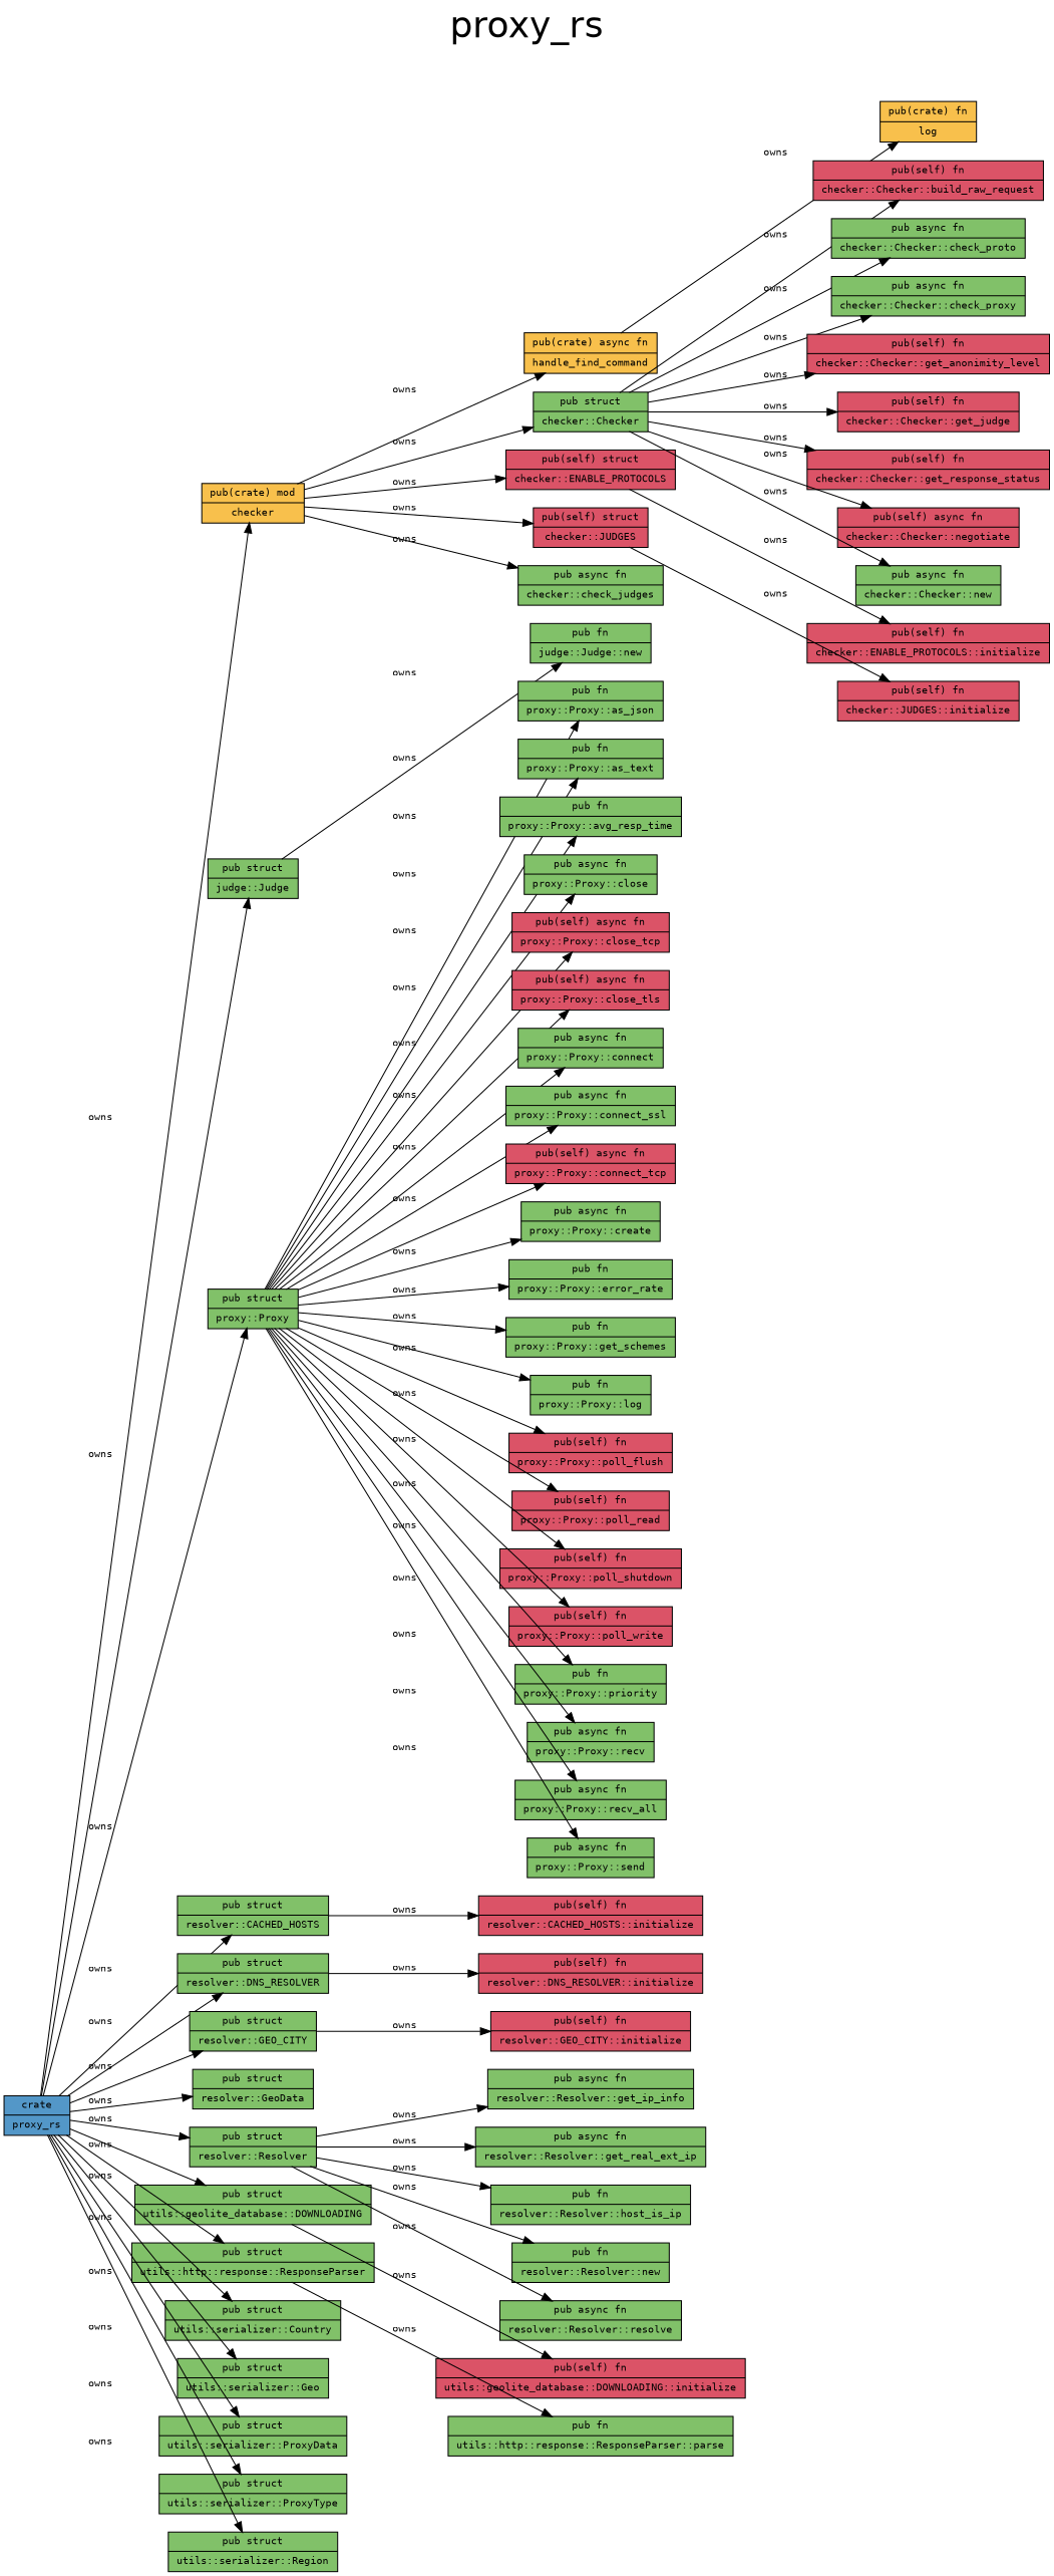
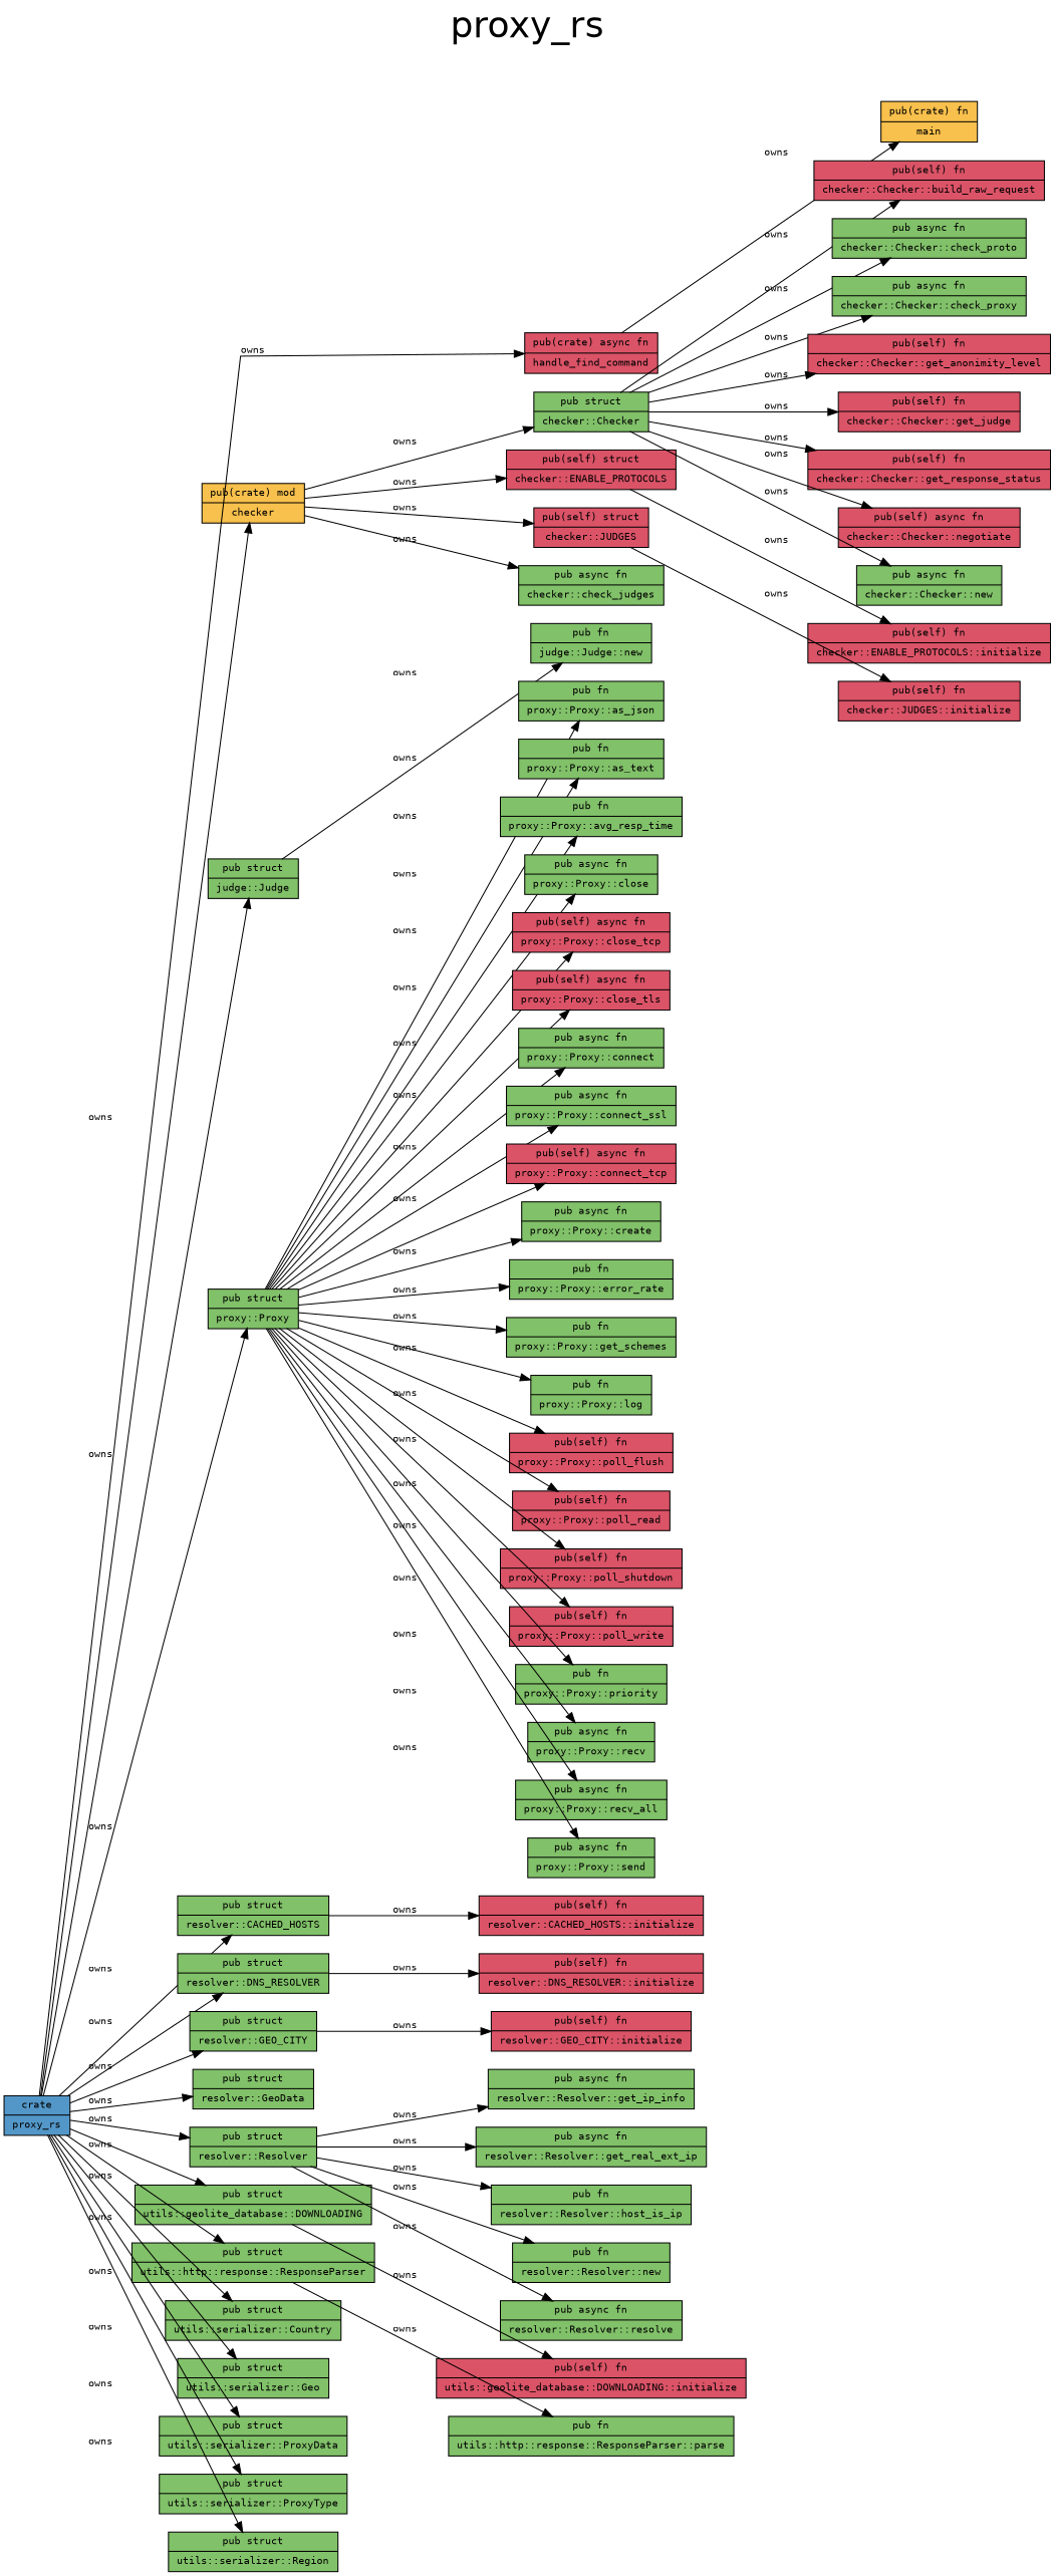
  digraph {
    fontname=Helvetica
    fontsize=36
    label=proxy_rs
    labelloc=t
    rankdir=LR
    splines=line
    node [fillcolor="#81c169" fontname=monospace fontsize=10 shape=record style=filled]
    edge [color="#000000" constraint=true fontname=monospace fontsize=10 style=solid]
    n1 [fillcolor="#5397c8" label="crate|proxy_rs"]
    n2 [fillcolor="#f8c04c" label="pub(crate) mod|checker"]
-   n3 [fillcolor="#f8c04c" label="pub(crate) async fn|handle_find_command"]
+   n3 [fillcolor="#db5367" label="pub(crate) async fn|handle_find_command"]
    n4 [label="pub struct|judge::Judge"]
    n5 [label="pub struct|proxy::Proxy"]
    n6 [label="pub struct|resolver::CACHED_HOSTS"]
    n7 [label="pub struct|resolver::DNS_RESOLVER"]
    n8 [label="pub struct|resolver::GEO_CITY"]
    n9 [label="pub struct|resolver::GeoData"]
    n10 [label="pub struct|resolver::Resolver"]
    n11 [label="pub struct|utils::geolite_database::DOWNLOADING"]
    n12 [label="pub struct|utils::http::response::ResponseParser"]
    n13 [label="pub struct|utils::serializer::Country"]
    n14 [label="pub struct|utils::serializer::Geo"]
    n15 [label="pub struct|utils::serializer::ProxyData"]
    n16 [label="pub struct|utils::serializer::ProxyType"]
    n17 [label="pub struct|utils::serializer::Region"]
    n18 [label="pub struct|checker::Checker"]
    n19 [fillcolor="#db5367" label="pub(self) struct|checker::ENABLE_PROTOCOLS"]
    n20 [fillcolor="#db5367" label="pub(self) struct|checker::JUDGES"]
    n21 [label="pub async fn|checker::check_judges"]
-   n22 [fillcolor="#f8c04c" label="pub(crate) fn|log"]
+   n22 [fillcolor="#f8c04c" label="pub(crate) fn|main"]
    n23 [label="pub fn|judge::Judge::new"]
    n24 [label="pub fn|proxy::Proxy::as_json"]
    n25 [label="pub fn|proxy::Proxy::as_text"]
    n26 [label="pub fn|proxy::Proxy::avg_resp_time"]
    n27 [label="pub async fn|proxy::Proxy::close"]
    n28 [fillcolor="#db5367" label="pub(self) async fn|proxy::Proxy::close_tcp"]
    n29 [fillcolor="#db5367" label="pub(self) async fn|proxy::Proxy::close_tls"]
    n30 [label="pub async fn|proxy::Proxy::connect"]
    n31 [label="pub async fn|proxy::Proxy::connect_ssl"]
    n32 [fillcolor="#db5367" label="pub(self) async fn|proxy::Proxy::connect_tcp"]
    n33 [label="pub async fn|proxy::Proxy::create"]
    n34 [label="pub fn|proxy::Proxy::error_rate"]
    n35 [label="pub fn|proxy::Proxy::get_schemes"]
    n36 [label="pub fn|proxy::Proxy::log"]
    n37 [fillcolor="#db5367" label="pub(self) fn|proxy::Proxy::poll_flush"]
    n38 [fillcolor="#db5367" label="pub(self) fn|proxy::Proxy::poll_read"]
    n39 [fillcolor="#db5367" label="pub(self) fn|proxy::Proxy::poll_shutdown"]
    n40 [fillcolor="#db5367" label="pub(self) fn|proxy::Proxy::poll_write"]
    n41 [label="pub fn|proxy::Proxy::priority"]
    n42 [label="pub async fn|proxy::Proxy::recv"]
    n43 [label="pub async fn|proxy::Proxy::recv_all"]
    n44 [label="pub async fn|proxy::Proxy::send"]
    n45 [fillcolor="#db5367" label="pub(self) fn|resolver::CACHED_HOSTS::initialize"]
    n46 [fillcolor="#db5367" label="pub(self) fn|resolver::DNS_RESOLVER::initialize"]
    n47 [fillcolor="#db5367" label="pub(self) fn|resolver::GEO_CITY::initialize"]
    n48 [label="pub async fn|resolver::Resolver::get_ip_info"]
    n49 [label="pub async fn|resolver::Resolver::get_real_ext_ip"]
    n50 [label="pub fn|resolver::Resolver::host_is_ip"]
    n51 [label="pub fn|resolver::Resolver::new"]
    n52 [label="pub async fn|resolver::Resolver::resolve"]
    n53 [fillcolor="#db5367" label="pub(self) fn|utils::geolite_database::DOWNLOADING::initialize"]
    n54 [label="pub fn|utils::http::response::ResponseParser::parse"]
    n55 [fillcolor="#db5367" label="pub(self) fn|checker::Checker::build_raw_request"]
    n56 [label="pub async fn|checker::Checker::check_proto"]
    n57 [label="pub async fn|checker::Checker::check_proxy"]
    n58 [fillcolor="#db5367" label="pub(self) fn|checker::Checker::get_anonimity_level"]
    n59 [fillcolor="#db5367" label="pub(self) fn|checker::Checker::get_judge"]
    n60 [fillcolor="#db5367" label="pub(self) fn|checker::Checker::get_response_status"]
    n61 [fillcolor="#db5367" label="pub(self) async fn|checker::Checker::negotiate"]
    n62 [label="pub async fn|checker::Checker::new"]
    n63 [fillcolor="#db5367" label="pub(self) fn|checker::ENABLE_PROTOCOLS::initialize"]
    n64 [fillcolor="#db5367" label="pub(self) fn|checker::JUDGES::initialize"]
    n1 -> n2 [label=owns]
-   n2 -> n3 [label=owns]
+   n1 -> n3 [label=owns]
    n1 -> n4 [label=owns]
    n1 -> n5 [label=owns]
    n1 -> n6 [label=owns]
    n1 -> n7 [label=owns]
    n1 -> n8 [label=owns]
    n1 -> n9 [label=owns]
    n1 -> n10 [label=owns]
    n1 -> n11 [label=owns]
    n1 -> n12 [label=owns]
    n1 -> n13 [label=owns]
    n1 -> n14 [label=owns]
    n1 -> n15 [label=owns]
    n1 -> n16 [label=owns]
    n1 -> n17 [label=owns]
    n2 -> n18 [label=owns]
    n2 -> n19 [label=owns]
    n2 -> n20 [label=owns]
    n2 -> n21 [label=owns]
    n3 -> n22 [label=owns]
    n4 -> n23 [label=owns]
    n5 -> n24 [label=owns]
    n5 -> n25 [label=owns]
    n5 -> n26 [label=owns]
    n5 -> n27 [label=owns]
    n5 -> n28 [label=owns]
    n5 -> n29 [label=owns]
    n5 -> n30 [label=owns]
    n5 -> n31 [label=owns]
    n5 -> n32 [label=owns]
    n5 -> n33 [label=owns]
    n5 -> n34 [label=owns]
    n5 -> n35 [label=owns]
    n5 -> n36 [label=owns]
    n5 -> n37 [label=owns]
    n5 -> n38 [label=owns]
    n5 -> n39 [label=owns]
    n5 -> n40 [label=owns]
    n5 -> n41 [label=owns]
    n5 -> n42 [label=owns]
    n5 -> n43 [label=owns]
    n5 -> n44 [label=owns]
    n6 -> n45 [label=owns]
    n7 -> n46 [label=owns]
    n8 -> n47 [label=owns]
    n10 -> n48 [label=owns]
    n10 -> n49 [label=owns]
    n10 -> n50 [label=owns]
    n10 -> n51 [label=owns]
    n10 -> n52 [label=owns]
    n11 -> n53 [label=owns]
    n12 -> n54 [label=owns]
    n18 -> n55 [label=owns]
    n18 -> n56 [label=owns]
    n18 -> n57 [label=owns]
    n18 -> n58 [label=owns]
    n18 -> n59 [label=owns]
    n18 -> n60 [label=owns]
    n18 -> n61 [label=owns]
    n18 -> n62 [label=owns]
    n19 -> n63 [label=owns]
    n20 -> n64 [label=owns]
  }
